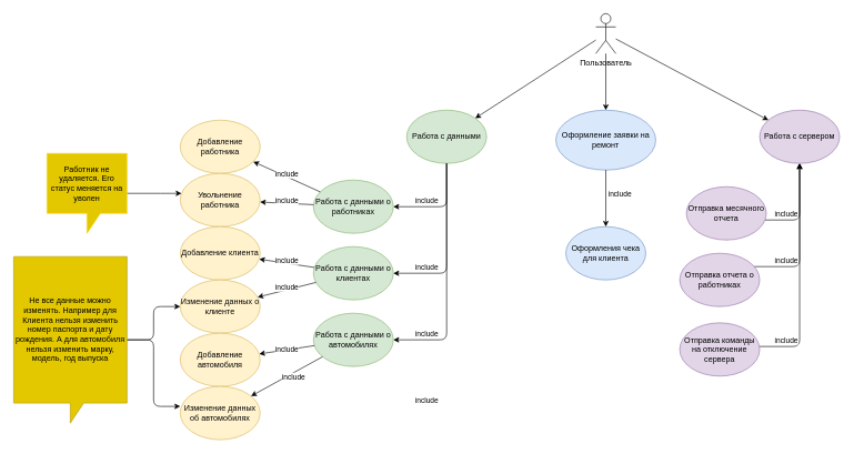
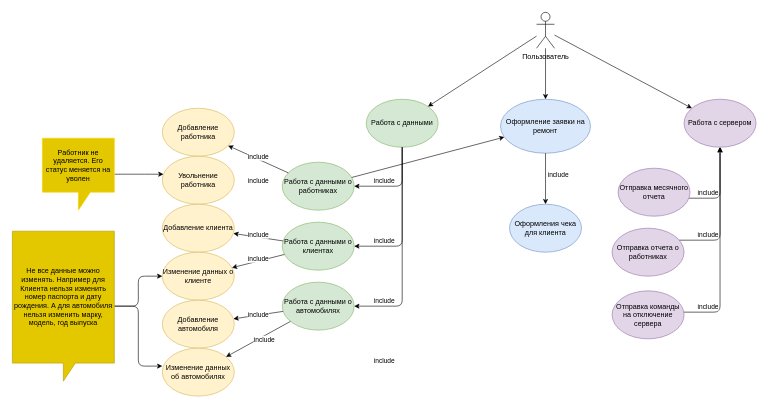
  <mxCell id="0" />
  <mxCell id="1" parent="0" />
  <mxCell id="2" value="&lt;div&gt;Пользователь&lt;/div&gt;" style="shape=umlActor;verticalLabelPosition=bottom;labelBackgroundColor=#ffffff;verticalAlign=top;html=1;outlineConnect=0;" parent="1" vertex="1"><mxGeometry x="894" y="20" width="30" height="60" as="geometry" /></mxCell>
  <mxCell id="3" value="&lt;div&gt;Оформление заявки на ремонт&lt;/div&gt;" style="ellipse;whiteSpace=wrap;html=1;fillColor=#dae8fc;strokeColor=#6c8ebf;" parent="1" vertex="1"><mxGeometry x="834" y="165" width="150" height="90" as="geometry" /></mxCell>
  <mxCell id="4" value="" style="endArrow=classic;html=1;" parent="1" source="2" target="3" edge="1"><mxGeometry width="50" height="50" relative="1" as="geometry"><mxPoint x="890" y="230" as="sourcePoint" /><mxPoint x="940" y="180" as="targetPoint" /></mxGeometry></mxCell>
  <mxCell id="5" value="&lt;div&gt;Работа с данными&lt;br&gt;&lt;/div&gt;" style="ellipse;whiteSpace=wrap;html=1;fillColor=#d5e8d4;strokeColor=#82b366;" parent="1" vertex="1"><mxGeometry x="610" y="165" width="120" height="80" as="geometry" /></mxCell>
  <mxCell id="6" value="" style="endArrow=classic;html=1;" parent="1" source="2" target="5" edge="1"><mxGeometry width="50" height="50" relative="1" as="geometry"><mxPoint x="760" y="130" as="sourcePoint" /><mxPoint x="810" y="80" as="targetPoint" /></mxGeometry></mxCell>
  <mxCell id="7" value="&lt;div&gt;Работа с данными о работниках&lt;/div&gt;" style="ellipse;whiteSpace=wrap;html=1;fillColor=#d5e8d4;strokeColor=#82b366;" parent="1" vertex="1"><mxGeometry x="470" y="270" width="120" height="80" as="geometry" /></mxCell>
  <mxCell id="8" value="Работа с данными о клиентах" style="ellipse;whiteSpace=wrap;html=1;fillColor=#d5e8d4;strokeColor=#82b366;" parent="1" vertex="1"><mxGeometry x="470" y="370" width="120" height="80" as="geometry" /></mxCell>
  <mxCell id="9" value="&lt;div&gt;Работа с данными о автомобилях&lt;/div&gt;" style="ellipse;whiteSpace=wrap;html=1;fillColor=#d5e8d4;strokeColor=#82b366;" parent="1" vertex="1"><mxGeometry x="470" y="470" width="120" height="80" as="geometry" /></mxCell>
  <mxCell id="10" value="" style="endArrow=classic;html=1;shadow=0;strokeColor=#000000;edgeStyle=orthogonalEdgeStyle;" parent="1" source="5" target="9" edge="1"><mxGeometry width="50" height="50" relative="1" as="geometry"><mxPoint x="720" y="520" as="sourcePoint" /><mxPoint x="770" y="470" as="targetPoint" /><Array as="points"><mxPoint x="670" y="510" /></Array></mxGeometry></mxCell>
  <mxCell id="11" value="" style="endArrow=classic;html=1;shadow=0;strokeColor=#000000;verticalAlign=bottom;" parent="1" source="5" target="8" edge="1"><mxGeometry width="50" height="50" relative="1" as="geometry"><mxPoint x="720" y="520" as="sourcePoint" /><mxPoint x="770" y="470" as="targetPoint" /><Array as="points"><mxPoint x="670" y="410" /></Array></mxGeometry></mxCell>
  <mxCell id="12" value="include" style="edgeLabel;html=1;align=center;verticalAlign=middle;resizable=0;points=[];" vertex="1" connectable="0" parent="11"><mxGeometry x="0.347" y="-31" relative="1" as="geometry"><mxPoint x="-31" y="21" as="offset" /></mxGeometry></mxCell>
  <mxCell id="13" value="include" style="endArrow=classic;html=1;shadow=0;strokeColor=#000000;verticalAlign=bottom;" parent="1" source="5" target="7" edge="1"><mxGeometry x="-0.103" y="-30" width="50" height="50" relative="1" as="geometry"><mxPoint x="720" y="520" as="sourcePoint" /><mxPoint x="770" y="470" as="targetPoint" /><Array as="points"><mxPoint x="670" y="310" /></Array><mxPoint x="-30" y="30" as="offset" /></mxGeometry></mxCell>
  <mxCell id="14" value="" style="endArrow=classic;html=1;shadow=0;strokeColor=#000000;" parent="1" source="3" target="15" edge="1"><mxGeometry width="50" height="50" relative="1" as="geometry"><mxPoint x="720" y="340" as="sourcePoint" /><mxPoint x="770" y="290" as="targetPoint" /></mxGeometry></mxCell>
  <mxCell id="15" value="&lt;div&gt;Оформления чека для клиента&lt;/div&gt;" style="ellipse;whiteSpace=wrap;html=1;fillColor=#dae8fc;strokeColor=#6c8ebf;" parent="1" vertex="1"><mxGeometry x="849" y="340" width="120" height="80" as="geometry" /></mxCell>
  <mxCell id="16" value="&lt;div&gt;Добавление работника&lt;/div&gt;" style="ellipse;whiteSpace=wrap;html=1;fillColor=#fff2cc;strokeColor=#d6b656;" parent="1" vertex="1"><mxGeometry x="270" y="180" width="120" height="80" as="geometry" /></mxCell>
  <mxCell id="17" value="&lt;div&gt;Увольнение работника&lt;/div&gt;" style="ellipse;whiteSpace=wrap;html=1;fillColor=#fff2cc;strokeColor=#d6b656;" parent="1" vertex="1"><mxGeometry x="270" y="260" width="120" height="80" as="geometry" /></mxCell>
  <mxCell id="18" value="Добавление клиента" style="ellipse;whiteSpace=wrap;html=1;fillColor=#fff2cc;strokeColor=#d6b656;" parent="1" vertex="1"><mxGeometry x="270" y="340" width="120" height="80" as="geometry" /></mxCell>
  <mxCell id="19" value="Изменение данных о клиенте" style="ellipse;whiteSpace=wrap;html=1;fillColor=#fff2cc;strokeColor=#d6b656;" parent="1" vertex="1"><mxGeometry x="270" y="420" width="120" height="80" as="geometry" /></mxCell>
  <mxCell id="20" value="Добавление автомобиля" style="ellipse;whiteSpace=wrap;html=1;fillColor=#fff2cc;strokeColor=#d6b656;" parent="1" vertex="1"><mxGeometry x="270" y="500" width="120" height="80" as="geometry" /></mxCell>
  <mxCell id="21" value="Изменение данных об автомобилях" style="ellipse;whiteSpace=wrap;html=1;fillColor=#fff2cc;strokeColor=#d6b656;" parent="1" vertex="1"><mxGeometry x="270" y="580" width="120" height="80" as="geometry" /></mxCell>
- <mxCell id="22" value="" style="endArrow=classic;html=1;shadow=0;strokeColor=#000000;" parent="1" source="7" target="17" edge="1"><mxGeometry width="50" height="50" relative="1" as="geometry"><mxPoint x="720" y="460" as="sourcePoint" /><mxPoint x="770" y="410" as="targetPoint" /></mxGeometry></mxCell>
+ <mxCell id="22" value="" style="endArrow=classic;html=1;shadow=0;strokeColor=#000000;" parent="1" source="7" target="3" edge="1"><mxGeometry width="50" height="50" relative="1" as="geometry"><mxPoint x="720" y="460" as="sourcePoint" /><mxPoint x="770" y="410" as="targetPoint" /></mxGeometry></mxCell>
  <mxCell id="23" value="" style="endArrow=classic;html=1;shadow=0;strokeColor=#000000;" parent="1" source="7" target="16" edge="1"><mxGeometry width="50" height="50" relative="1" as="geometry"><mxPoint x="720" y="460" as="sourcePoint" /><mxPoint x="770" y="410" as="targetPoint" /></mxGeometry></mxCell>
  <mxCell id="24" value="" style="endArrow=classic;html=1;shadow=0;strokeColor=#000000;" parent="1" source="8" target="18" edge="1"><mxGeometry width="50" height="50" relative="1" as="geometry"><mxPoint x="720" y="460" as="sourcePoint" /><mxPoint x="770" y="410" as="targetPoint" /></mxGeometry></mxCell>
  <mxCell id="25" value="" style="endArrow=classic;html=1;shadow=0;strokeColor=#000000;" parent="1" source="8" target="19" edge="1"><mxGeometry width="50" height="50" relative="1" as="geometry"><mxPoint x="720" y="460" as="sourcePoint" /><mxPoint x="770" y="410" as="targetPoint" /></mxGeometry></mxCell>
  <mxCell id="26" value="" style="endArrow=classic;html=1;shadow=0;strokeColor=#000000;" parent="1" source="9" target="20" edge="1"><mxGeometry width="50" height="50" relative="1" as="geometry"><mxPoint x="720" y="460" as="sourcePoint" /><mxPoint x="770" y="410" as="targetPoint" /></mxGeometry></mxCell>
  <mxCell id="27" value="" style="endArrow=classic;html=1;shadow=0;strokeColor=#000000;" parent="1" source="9" target="21" edge="1"><mxGeometry width="50" height="50" relative="1" as="geometry"><mxPoint x="720" y="460" as="sourcePoint" /><mxPoint x="770" y="410" as="targetPoint" /></mxGeometry></mxCell>
  <mxCell id="28" value="Работа с сервером" style="ellipse;whiteSpace=wrap;html=1;fillColor=#e1d5e7;strokeColor=#9673a6;" parent="1" vertex="1"><mxGeometry x="1140" y="165" width="120" height="80" as="geometry" /></mxCell>
  <mxCell id="29" value="" style="endArrow=classic;html=1;shadow=0;strokeColor=#000000;" parent="1" source="2" target="28" edge="1"><mxGeometry width="50" height="50" relative="1" as="geometry"><mxPoint x="720" y="370" as="sourcePoint" /><mxPoint x="770" y="320" as="targetPoint" /></mxGeometry></mxCell>
  <mxCell id="30" style="edgeStyle=orthogonalEdgeStyle;rounded=1;comic=0;orthogonalLoop=1;jettySize=auto;html=1;shadow=0;startArrow=none;startFill=0;endArrow=classic;endFill=1;strokeColor=#000000;" parent="1" source="31" target="17" edge="1"><mxGeometry relative="1" as="geometry"><Array as="points"><mxPoint x="250" y="290" /><mxPoint x="250" y="290" /></Array></mxGeometry></mxCell>
  <mxCell id="31" value="Работник не удаляется. Его статус меняется на уволен" style="shape=callout;whiteSpace=wrap;html=1;perimeter=calloutPerimeter;fillColor=#e3c800;strokeColor=#FAD400;fontColor=#000000;" parent="1" vertex="1"><mxGeometry x="70" y="230" width="120" height="120" as="geometry" /></mxCell>
  <mxCell id="32" style="edgeStyle=orthogonalEdgeStyle;rounded=1;comic=0;orthogonalLoop=1;jettySize=auto;html=1;shadow=0;startArrow=none;startFill=0;endArrow=classic;endFill=1;strokeColor=#000000;fontColor=#000000;" parent="1" source="37" target="28" edge="1"><mxGeometry relative="1" as="geometry"><Array as="points"><mxPoint x="1200" y="330" /></Array></mxGeometry></mxCell>
  <mxCell id="33" style="edgeStyle=orthogonalEdgeStyle;rounded=1;comic=0;orthogonalLoop=1;jettySize=auto;html=1;shadow=0;startArrow=none;startFill=0;endArrow=classic;endFill=1;strokeColor=#000000;fontColor=#000000;" parent="1" source="34" target="28" edge="1"><mxGeometry relative="1" as="geometry"><Array as="points"><mxPoint x="1200" y="400" /></Array></mxGeometry></mxCell>
  <mxCell id="34" value="Отправка отчета о работниках" style="ellipse;whiteSpace=wrap;html=1;strokeColor=#9673a6;fillColor=#e1d5e7;" parent="1" vertex="1"><mxGeometry x="1020" y="380" width="120" height="80" as="geometry" /></mxCell>
  <mxCell id="35" style="edgeStyle=orthogonalEdgeStyle;rounded=1;comic=0;orthogonalLoop=1;jettySize=auto;html=1;shadow=0;startArrow=none;startFill=0;endArrow=classic;endFill=1;strokeColor=#000000;fontColor=#000000;" parent="1" source="36" target="28" edge="1"><mxGeometry relative="1" as="geometry"><Array as="points"><mxPoint x="1200" y="520" /></Array></mxGeometry></mxCell>
  <mxCell id="36" value="Отправка команды на отключение сервера" style="ellipse;whiteSpace=wrap;html=1;strokeColor=#9673a6;fillColor=#e1d5e7;" parent="1" vertex="1"><mxGeometry x="1020" y="484.5" width="120" height="80" as="geometry" /></mxCell>
  <mxCell id="37" value="Отправка месячного отчета" style="ellipse;whiteSpace=wrap;html=1;strokeColor=#9673a6;fillColor=#e1d5e7;" parent="1" vertex="1"><mxGeometry x="1030" y="280" width="120" height="80" as="geometry" /></mxCell>
  <mxCell id="38" style="edgeStyle=orthogonalEdgeStyle;rounded=1;comic=0;orthogonalLoop=1;jettySize=auto;html=1;shadow=0;startArrow=none;startFill=0;endArrow=classic;endFill=1;strokeColor=#000000;fontColor=#000000;" parent="1" source="40" target="19" edge="1"><mxGeometry relative="1" as="geometry" /></mxCell>
  <mxCell id="39" style="edgeStyle=orthogonalEdgeStyle;rounded=1;comic=0;orthogonalLoop=1;jettySize=auto;html=1;entryX=0;entryY=0.375;entryDx=0;entryDy=0;entryPerimeter=0;shadow=0;startArrow=none;startFill=0;endArrow=classic;endFill=1;strokeColor=#000000;fontColor=#000000;" parent="1" source="40" target="21" edge="1"><mxGeometry relative="1" as="geometry" /></mxCell>
  <mxCell id="40" value="Не все данные можно изменять. Например для Клиента нельзя изменить номер паспорта и дату рождения. А для автомобиля нельзя изменить марку, модель, год выпуска" style="shape=callout;whiteSpace=wrap;html=1;perimeter=calloutPerimeter;strokeColor=#B09500;fontColor=#000000;fillColor=#e3c800;" parent="1" vertex="1"><mxGeometry x="20" y="385" width="170" height="250" as="geometry" /></mxCell>
  <mxCell id="41" value="include" style="edgeLabel;html=1;align=center;verticalAlign=middle;resizable=0;points=[];" vertex="1" connectable="0" parent="1"><mxGeometry x="639.997" y="500" as="geometry" /></mxCell>
  <mxCell id="42" value="include" style="edgeLabel;html=1;align=center;verticalAlign=middle;resizable=0;points=[];" vertex="1" connectable="0" parent="1"><mxGeometry x="639.997" y="600" as="geometry" /></mxCell>
  <mxCell id="43" value="include" style="edgeLabel;html=1;align=center;verticalAlign=middle;resizable=0;points=[];" vertex="1" connectable="0" parent="1"><mxGeometry x="929.997" y="290" as="geometry" /></mxCell>
  <mxCell id="44" value="include" style="edgeLabel;html=1;align=center;verticalAlign=middle;resizable=0;points=[];" vertex="1" connectable="0" parent="1"><mxGeometry x="1179.997" y="320" as="geometry" /></mxCell>
  <mxCell id="45" value="include" style="edgeLabel;html=1;align=center;verticalAlign=middle;resizable=0;points=[];" vertex="1" connectable="0" parent="1"><mxGeometry x="1179.997" y="390" as="geometry" /></mxCell>
  <mxCell id="46" value="include" style="edgeLabel;html=1;align=center;verticalAlign=middle;resizable=0;points=[];" vertex="1" connectable="0" parent="1"><mxGeometry x="1179.997" y="510" as="geometry" /></mxCell>
  <mxCell id="47" value="include" style="edgeLabel;html=1;align=center;verticalAlign=middle;resizable=0;points=[];" vertex="1" connectable="0" parent="1"><mxGeometry x="439.997" y="565" as="geometry" /></mxCell>
  <mxCell id="48" value="include" style="edgeLabel;html=1;align=center;verticalAlign=middle;resizable=0;points=[];" vertex="1" connectable="0" parent="1"><mxGeometry x="429.997" y="524.5" as="geometry" /></mxCell>
  <mxCell id="49" value="include" style="edgeLabel;html=1;align=center;verticalAlign=middle;resizable=0;points=[];" vertex="1" connectable="0" parent="1"><mxGeometry x="429.997" y="430" as="geometry" /></mxCell>
  <mxCell id="50" value="include" style="edgeLabel;html=1;align=center;verticalAlign=middle;resizable=0;points=[];" vertex="1" connectable="0" parent="1"><mxGeometry x="429.997" y="390" as="geometry" /></mxCell>
  <mxCell id="51" value="include" style="edgeLabel;html=1;align=center;verticalAlign=middle;resizable=0;points=[];" vertex="1" connectable="0" parent="1"><mxGeometry x="429.997" y="300" as="geometry" /></mxCell>
  <mxCell id="52" value="include" style="edgeLabel;html=1;align=center;verticalAlign=middle;resizable=0;points=[];" vertex="1" connectable="0" parent="1"><mxGeometry x="429.997" y="260" as="geometry" /></mxCell>
